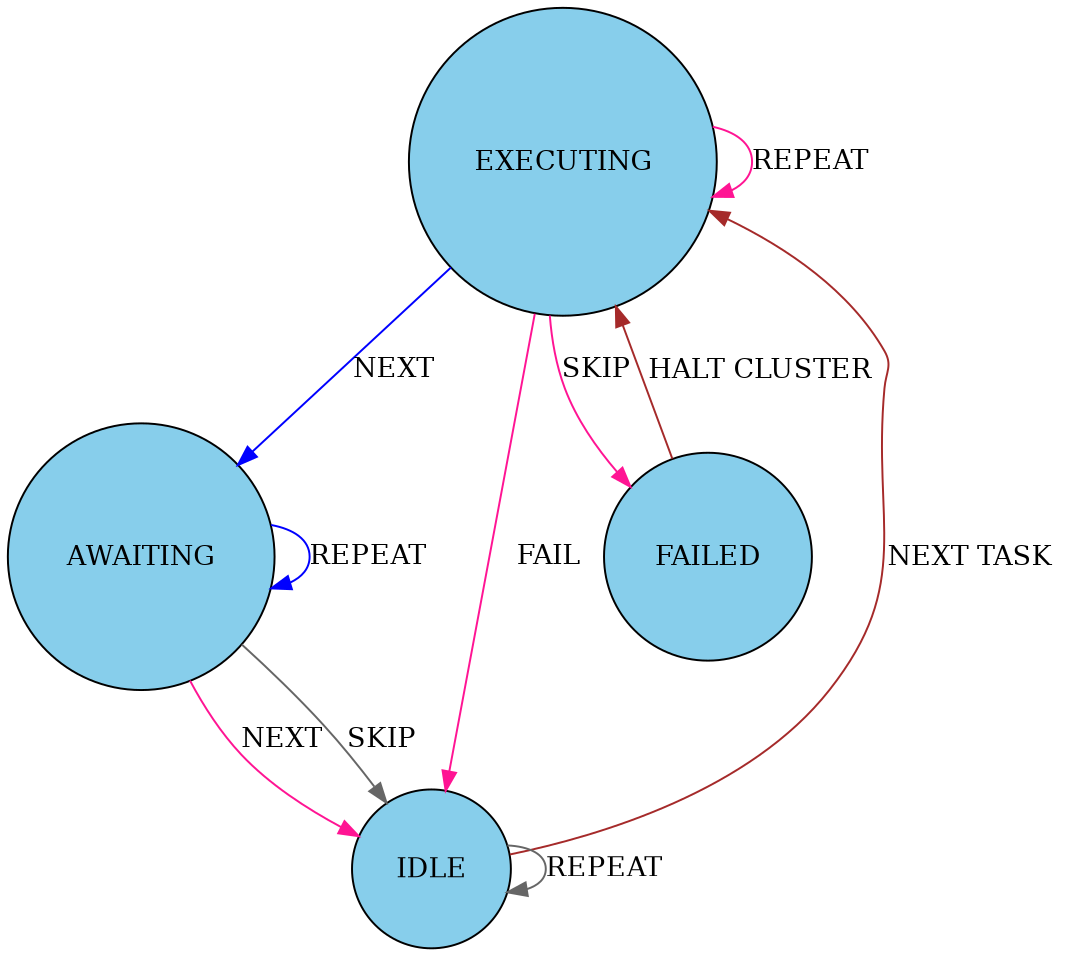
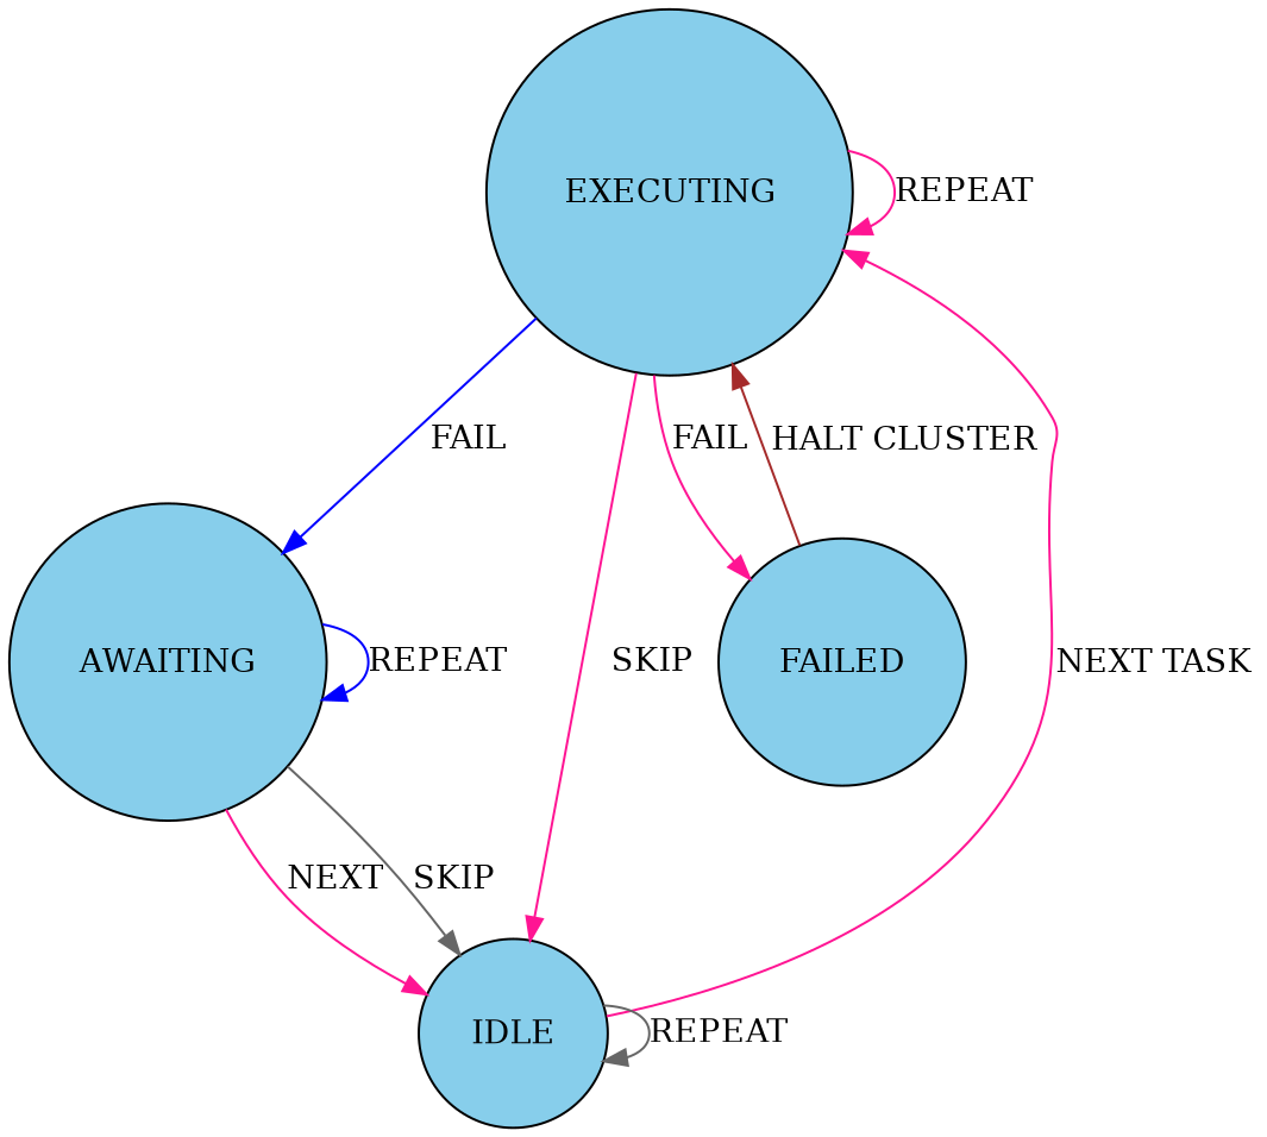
  digraph {
    autosize=false
    rankdir=TB
    node [fillcolor=skyblue shape=circle style=filled]
    edge [color=deeppink]
    n1 [label=<       <TABLE ALIGN="LEFT" BORDER="0" CELLBORDER="0" CELLSPACING="0">           <TR>               <TD>EXECUTING</TD>           </TR>       </TABLE>   >]
    n2 [label=<       <TABLE ALIGN="LEFT" BORDER="0" CELLBORDER="0" CELLSPACING="0">           <TR>               <TD>AWAITING</TD>           </TR>       </TABLE>   >]
    n3 [label=<       <TABLE ALIGN="LEFT" BORDER="0" CELLBORDER="0" CELLSPACING="0">           <TR>               <TD>IDLE</TD>           </TR>       </TABLE>   >]
    n4 [label=<       <TABLE ALIGN="LEFT" BORDER="0" CELLBORDER="0" CELLSPACING="0">           <TR>               <TD>FAILED</TD>           </TR>       </TABLE>   >]
    n1 -> n1 [label=REPEAT]
-   n1 -> n2 [color=blue label=NEXT]
-   n1 -> n3 [label=FAIL]
-   n1 -> n4 [label=SKIP]
+   n1 -> n2 [color=blue label=FAIL]
+   n1 -> n3 [label=SKIP]
+   n1 -> n4 [label=FAIL]
    n2 -> n2 [color=blue label=REPEAT]
    n2 -> n3 [label=NEXT]
    n2 -> n3 [color=gray40 label=SKIP]
-   n3 -> n1 [color=brown label=<       <TABLE ALIGN="LEFT" BORDER="0" CELLBORDER="0" CELLSPACING="0">           <TR>               <TD>NEXT TASK</TD>           </TR>       </TABLE>   >]
+   n3 -> n1 [label=<       <TABLE ALIGN="LEFT" BORDER="0" CELLBORDER="0" CELLSPACING="0">           <TR>               <TD>NEXT TASK</TD>           </TR>       </TABLE>   >]
    n3 -> n3 [color=gray40 label=REPEAT]
    n4 -> n1 [color=brown label=<       <TABLE ALIGN="LEFT" BORDER="0" CELLBORDER="0" CELLSPACING="0">           <TR>               <TD>HALT CLUSTER</TD>           </TR>       </TABLE>   >]
  }
